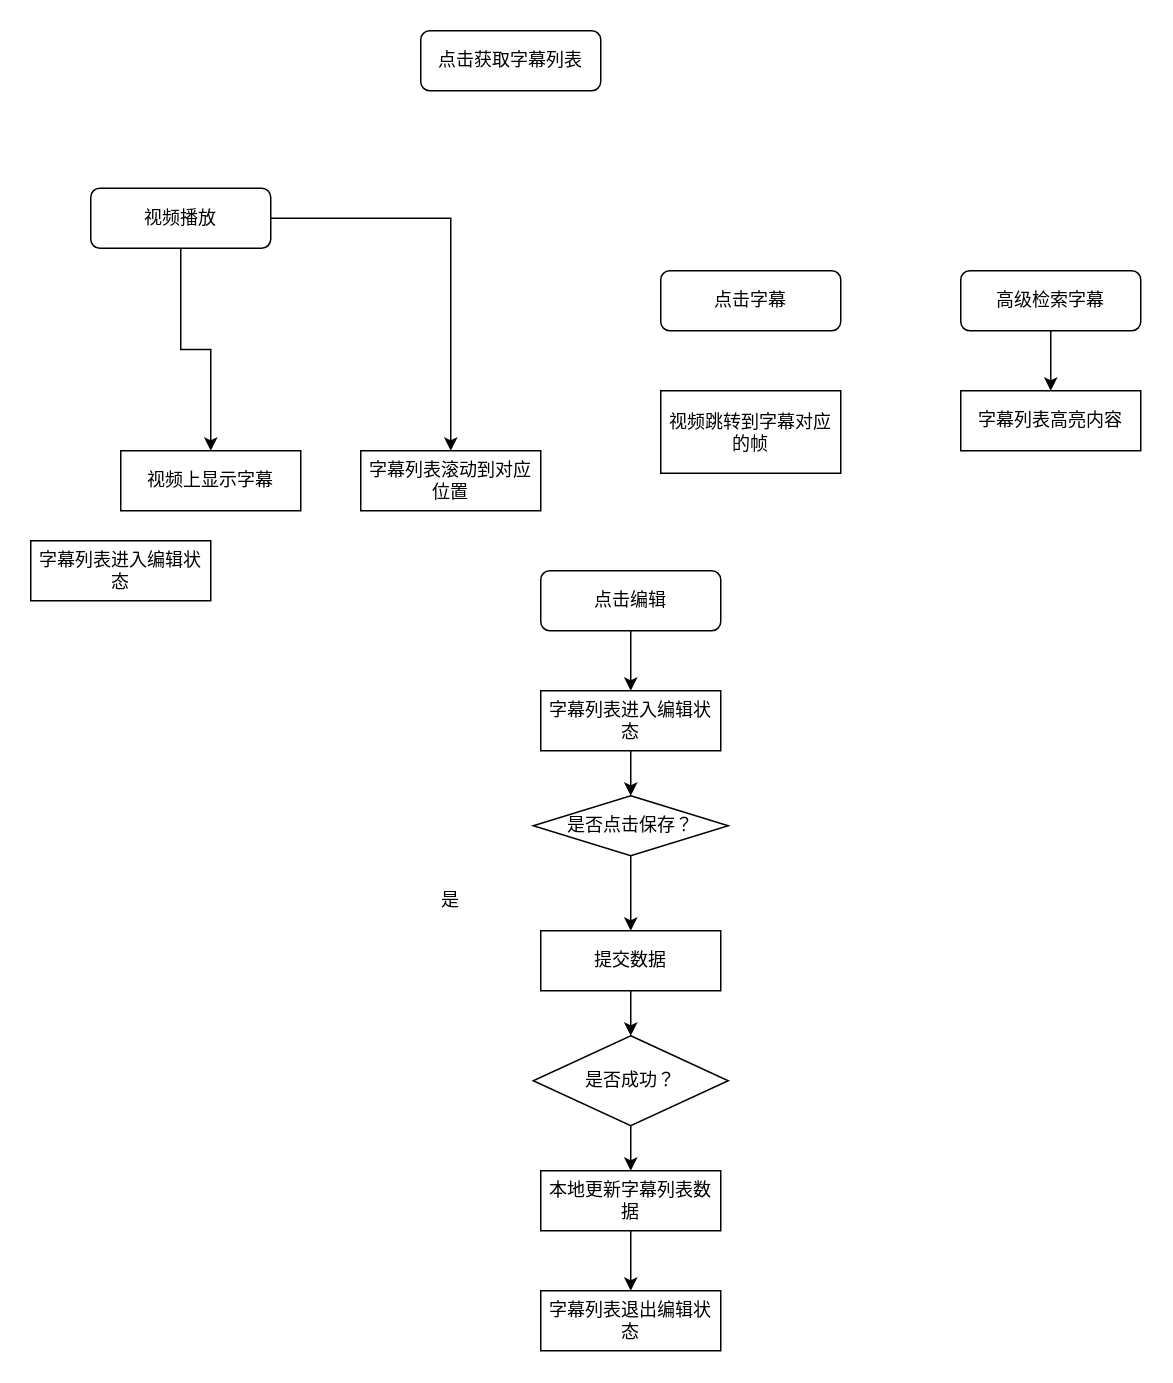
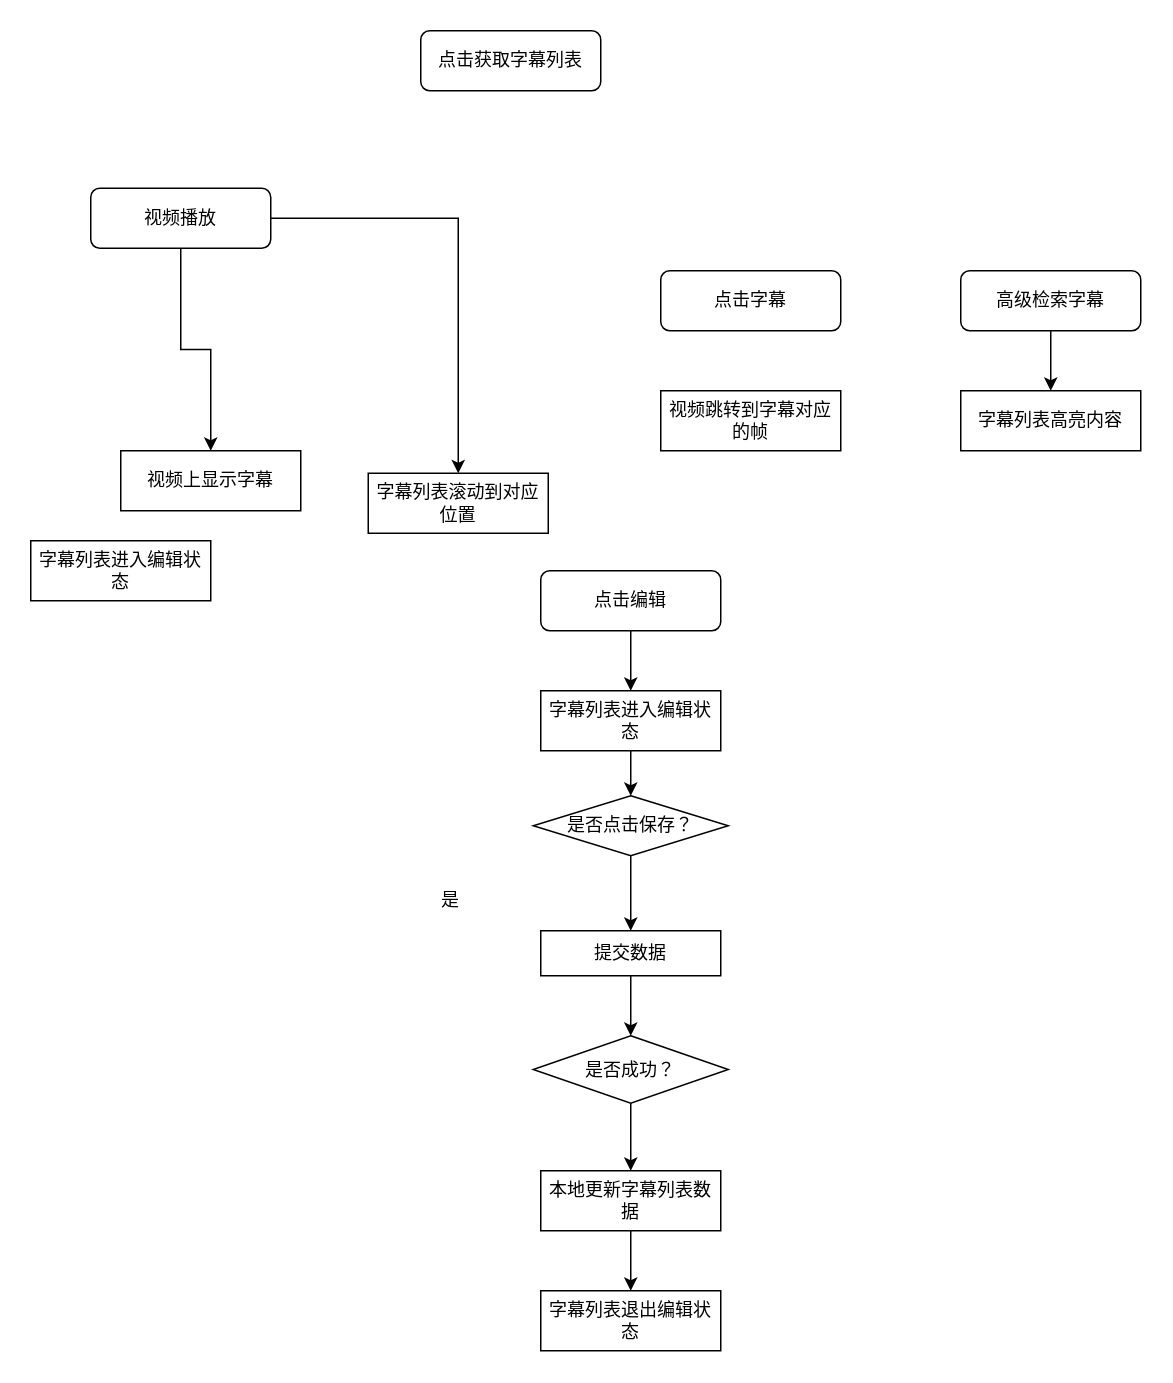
  <mxCell id="0" />
  <mxCell id="1" parent="0" />
  <mxCell id="2" value="点击获取字幕列表" style="rounded=1;whiteSpace=wrap;html=1;" vertex="1" parent="1"><mxGeometry x="280" y="20" width="120" height="40" as="geometry" /></mxCell>
  <mxCell id="3" style="edgeStyle=orthogonalEdgeStyle;rounded=0;orthogonalLoop=1;jettySize=auto;html=1;entryX=0.5;entryY=0;entryDx=0;entryDy=0;" edge="1" parent="1" source="5" target="6"><mxGeometry relative="1" as="geometry" /></mxCell>
  <mxCell id="4" style="edgeStyle=orthogonalEdgeStyle;rounded=0;orthogonalLoop=1;jettySize=auto;html=1;" edge="1" parent="1" source="5" target="7"><mxGeometry relative="1" as="geometry" /></mxCell>
  <mxCell id="5" value="视频播放" style="rounded=1;whiteSpace=wrap;html=1;" vertex="1" parent="1"><mxGeometry x="60" y="125" width="120" height="40" as="geometry" /></mxCell>
  <mxCell id="6" value="视频上显示字幕" style="rounded=0;whiteSpace=wrap;html=1;" vertex="1" parent="1"><mxGeometry x="80" y="300" width="120" height="40" as="geometry" /></mxCell>
- <mxCell id="7" value="字幕列表滚动到对应位置" style="rounded=0;whiteSpace=wrap;html=1;" vertex="1" parent="1"><mxGeometry x="240" y="300" width="120" height="40" as="geometry" /></mxCell>
+ <mxCell id="7" value="字幕列表滚动到对应位置" style="rounded=0;whiteSpace=wrap;html=1;" vertex="1" parent="1"><mxGeometry x="245" y="315" width="120" height="40" as="geometry" /></mxCell>
  <mxCell id="8" value="点击字幕" style="rounded=1;whiteSpace=wrap;html=1;" vertex="1" parent="1"><mxGeometry x="440" y="180" width="120" height="40" as="geometry" /></mxCell>
- <mxCell id="9" value="视频跳转到字幕对应的帧" style="rounded=0;whiteSpace=wrap;html=1;" vertex="1" parent="1"><mxGeometry x="440" y="260" width="120" height="55" as="geometry" /></mxCell>
+ <mxCell id="9" value="视频跳转到字幕对应的帧" style="rounded=0;whiteSpace=wrap;html=1;" vertex="1" parent="1"><mxGeometry x="440" y="260" width="120" height="40" as="geometry" /></mxCell>
  <mxCell id="10" style="edgeStyle=orthogonalEdgeStyle;rounded=0;orthogonalLoop=1;jettySize=auto;html=1;" edge="1" parent="1" source="11" target="12"><mxGeometry relative="1" as="geometry" /></mxCell>
  <mxCell id="11" value="高级检索字幕" style="rounded=1;whiteSpace=wrap;html=1;" vertex="1" parent="1"><mxGeometry x="640" y="180" width="120" height="40" as="geometry" /></mxCell>
  <mxCell id="12" value="字幕列表高亮内容" style="rounded=0;whiteSpace=wrap;html=1;" vertex="1" parent="1"><mxGeometry x="640" y="260" width="120" height="40" as="geometry" /></mxCell>
  <mxCell id="13" style="edgeStyle=orthogonalEdgeStyle;rounded=0;orthogonalLoop=1;jettySize=auto;html=1;" edge="1" parent="1" source="14" target="16"><mxGeometry relative="1" as="geometry" /></mxCell>
  <mxCell id="14" value="点击编辑" style="rounded=1;whiteSpace=wrap;html=1;" vertex="1" parent="1"><mxGeometry x="360" y="380" width="120" height="40" as="geometry" /></mxCell>
  <mxCell id="15" style="edgeStyle=orthogonalEdgeStyle;rounded=0;orthogonalLoop=1;jettySize=auto;html=1;" edge="1" parent="1" source="16" target="19"><mxGeometry relative="1" as="geometry" /></mxCell>
  <mxCell id="16" value="字幕列表进入编辑状态" style="rounded=0;whiteSpace=wrap;html=1;" vertex="1" parent="1"><mxGeometry x="360" y="460" width="120" height="40" as="geometry" /></mxCell>
  <mxCell id="17" value="字幕列表进入编辑状态" style="rounded=0;whiteSpace=wrap;html=1;" vertex="1" parent="1"><mxGeometry x="20" y="360" width="120" height="40" as="geometry" /></mxCell>
  <mxCell id="18" style="edgeStyle=orthogonalEdgeStyle;rounded=0;orthogonalLoop=1;jettySize=auto;html=1;" edge="1" parent="1" source="19" target="21"><mxGeometry relative="1" as="geometry" /></mxCell>
  <mxCell id="19" value="是否点击保存？" style="rhombus;whiteSpace=wrap;html=1;" vertex="1" parent="1"><mxGeometry x="355" y="530" width="130" height="40" as="geometry" /></mxCell>
  <mxCell id="20" style="edgeStyle=orthogonalEdgeStyle;rounded=0;orthogonalLoop=1;jettySize=auto;html=1;entryX=0.5;entryY=0;entryDx=0;entryDy=0;" edge="1" parent="1" source="21" target="25"><mxGeometry relative="1" as="geometry" /></mxCell>
- <mxCell id="21" value="提交数据" style="rounded=0;whiteSpace=wrap;html=1;" vertex="1" parent="1"><mxGeometry x="360" y="620" width="120" height="40" as="geometry" /></mxCell>
+ <mxCell id="21" value="提交数据" style="rounded=0;whiteSpace=wrap;html=1;" vertex="1" parent="1"><mxGeometry x="360" y="620" width="120" height="30" as="geometry" /></mxCell>
  <mxCell id="22" value="字幕列表退出编辑状态" style="rounded=0;whiteSpace=wrap;html=1;" vertex="1" parent="1"><mxGeometry x="360" y="860" width="120" height="40" as="geometry" /></mxCell>
  <mxCell id="23" value="是" style="text;html=1;strokeColor=none;fillColor=none;align=center;verticalAlign=middle;whiteSpace=wrap;rounded=0;" vertex="1" parent="1"><mxGeometry x="280" y="590" width="40" height="20" as="geometry" /></mxCell>
  <mxCell id="24" style="edgeStyle=orthogonalEdgeStyle;rounded=0;orthogonalLoop=1;jettySize=auto;html=1;entryX=0.5;entryY=0;entryDx=0;entryDy=0;" edge="1" parent="1" source="25" target="27"><mxGeometry relative="1" as="geometry"><mxPoint x="420" y="780" as="targetPoint" /></mxGeometry></mxCell>
- <mxCell id="25" value="是否成功？" style="rhombus;whiteSpace=wrap;html=1;" vertex="1" parent="1"><mxGeometry x="355" y="690" width="130" height="60" as="geometry" /></mxCell>
+ <mxCell id="25" value="是否成功？" style="rhombus;whiteSpace=wrap;html=1;" vertex="1" parent="1"><mxGeometry x="355" y="690" width="130" height="45" as="geometry" /></mxCell>
  <mxCell id="26" style="edgeStyle=orthogonalEdgeStyle;rounded=0;orthogonalLoop=1;jettySize=auto;html=1;" edge="1" parent="1" source="27" target="22"><mxGeometry relative="1" as="geometry" /></mxCell>
  <mxCell id="27" value="本地更新字幕列表数据" style="rounded=0;whiteSpace=wrap;html=1;" vertex="1" parent="1"><mxGeometry x="360" y="780" width="120" height="40" as="geometry" /></mxCell>
